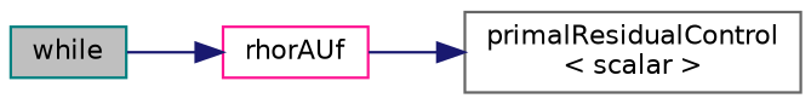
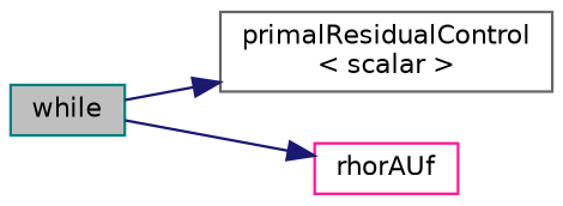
  digraph {
    fontname="DejaVu Sans"
    rankdir=LR
    node [fontname="DejaVu Sans" fontsize=10 shape=record]
    edge [color=midnightblue fontname="DejaVu Sans" fontsize=10 labelfontname=Helvetica labelfontsize=10 style=solid]
    n1 [color=teal fillcolor=grey75 fontcolor=black height=0.2 label=while style=filled width=0.4]
    n2 [color=gray40 height=0.2 label="primalResidualControl\l\< scalar \>" width=0.4]
    n3 [color=deeppink height=0.2 label=rhorAUf width=0.4]
-   n3 -> n2
+   n1 -> n2
    n1 -> n3
  }
